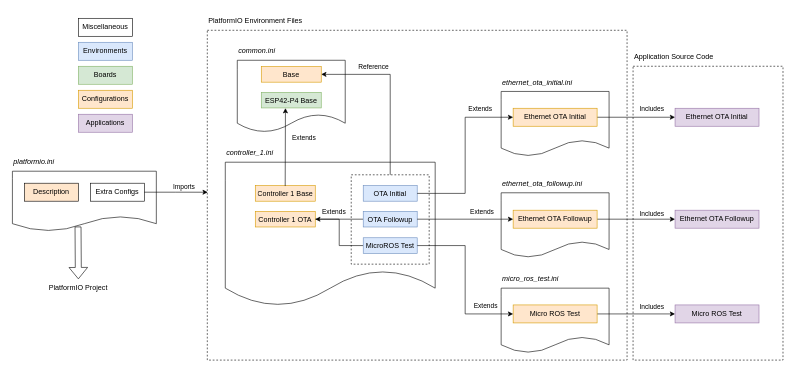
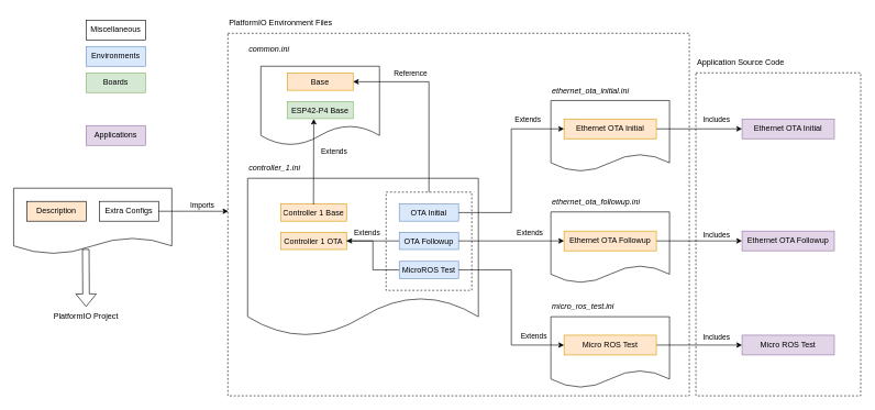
  <mxCell id="0" />
  <mxCell id="1" parent="0" />
  <mxCell id="2" value="" style="rounded=0;whiteSpace=wrap;html=1;fillColor=none;dashed=1;" vertex="1" parent="1"><mxGeometry x="345" y="50" width="700" height="550" as="geometry" /></mxCell>
  <mxCell id="3" value="" style="rounded=0;whiteSpace=wrap;html=1;fillColor=none;dashed=1;" vertex="1" parent="1"><mxGeometry x="1055" y="110" width="250" height="490" as="geometry" /></mxCell>
  <mxCell id="4" value="Environments" style="rounded=0;whiteSpace=wrap;html=1;fillColor=#dae8fc;strokeColor=#6c8ebf;" vertex="1" parent="1"><mxGeometry x="130" y="70" width="90" height="30" as="geometry" /></mxCell>
  <mxCell id="5" value="Boards" style="rounded=0;whiteSpace=wrap;html=1;fillColor=#d5e8d4;strokeColor=#82b366;" vertex="1" parent="1"><mxGeometry x="130" y="110" width="90" height="30" as="geometry" /></mxCell>
- <mxCell id="6" value="Configurations" style="rounded=0;whiteSpace=wrap;html=1;fillColor=#ffe6cc;strokeColor=#d79b00;" vertex="1" parent="1"><mxGeometry x="130" y="150" width="90" height="30" as="geometry" /></mxCell>
  <mxCell id="7" value="Miscellaneous" style="rounded=0;whiteSpace=wrap;html=1;" vertex="1" parent="1"><mxGeometry x="130" y="30" width="90" height="30" as="geometry" /></mxCell>
  <mxCell id="8" value="" style="shape=document;whiteSpace=wrap;html=1;boundedLbl=1;size=0.25;" vertex="1" parent="1"><mxGeometry x="375" y="270" width="350" height="240" as="geometry" /></mxCell>
  <mxCell id="9" value="Controller 1 Base" style="text;align=center;verticalAlign=top;spacingLeft=4;spacingRight=4;overflow=hidden;rotatable=0;points=[[0,0.5],[1,0.5]];portConstraint=eastwest;fillColor=#ffe6cc;strokeColor=#d79b00;" vertex="1" parent="1"><mxGeometry x="425" y="309" width="100" height="26" as="geometry" /></mxCell>
  <mxCell id="10" value="Controller 1 OTA" style="text;align=center;verticalAlign=top;spacingLeft=4;spacingRight=4;overflow=hidden;rotatable=0;points=[[0,0.5],[1,0.5]];portConstraint=eastwest;fillColor=#ffe6cc;strokeColor=#d79b00;" vertex="1" parent="1"><mxGeometry x="425" y="352" width="100" height="26" as="geometry" /></mxCell>
  <mxCell id="11" style="edgeStyle=orthogonalEdgeStyle;rounded=0;orthogonalLoop=1;jettySize=auto;html=1;exitX=0;exitY=0.5;exitDx=0;exitDy=0;entryX=1;entryY=0.5;entryDx=0;entryDy=0;" edge="1" parent="1" source="12" target="10"><mxGeometry relative="1" as="geometry" /></mxCell>
  <mxCell id="12" value="MicroROS Test" style="text;align=center;verticalAlign=top;spacingLeft=4;spacingRight=4;overflow=hidden;rotatable=0;points=[[0,0.5],[1,0.5]];portConstraint=eastwest;fillColor=#dae8fc;strokeColor=#6c8ebf;" vertex="1" parent="1"><mxGeometry x="605" y="396" width="90" height="26" as="geometry" /></mxCell>
  <mxCell id="13" style="edgeStyle=orthogonalEdgeStyle;rounded=0;orthogonalLoop=1;jettySize=auto;html=1;exitX=0;exitY=0.5;exitDx=0;exitDy=0;entryX=1;entryY=0.5;entryDx=0;entryDy=0;endArrow=none;" edge="1" parent="1" source="15" target="10"><mxGeometry relative="1" as="geometry" /></mxCell>
  <mxCell id="14" value="Extends" style="edgeLabel;html=1;align=center;verticalAlign=middle;resizable=0;points=[];" vertex="1" connectable="0" parent="13"><mxGeometry x="0.232" y="-2" relative="1" as="geometry"><mxPoint x="-1" y="-11" as="offset" /></mxGeometry></mxCell>
  <mxCell id="15" value="OTA Followup" style="text;align=center;verticalAlign=top;spacingLeft=4;spacingRight=4;overflow=hidden;rotatable=0;points=[[0,0.5],[1,0.5]];portConstraint=eastwest;fillColor=#dae8fc;strokeColor=#6c8ebf;" vertex="1" parent="1"><mxGeometry x="605" y="352" width="90" height="26" as="geometry" /></mxCell>
  <mxCell id="16" value="OTA Initial" style="text;align=center;verticalAlign=top;spacingLeft=4;spacingRight=4;overflow=hidden;rotatable=0;points=[[0,0.5],[1,0.5]];portConstraint=eastwest;fillColor=#dae8fc;strokeColor=#6c8ebf;" vertex="1" parent="1"><mxGeometry x="605" y="309" width="90" height="26" as="geometry" /></mxCell>
  <mxCell id="17" value="&lt;i&gt;controller_1.ini&lt;/i&gt;" style="text;html=1;align=left;verticalAlign=middle;whiteSpace=wrap;rounded=0;" vertex="1" parent="1"><mxGeometry x="375" y="240" width="90" height="30" as="geometry" /></mxCell>
  <mxCell id="18" value="" style="shape=document;whiteSpace=wrap;html=1;boundedLbl=1;size=0.25;" vertex="1" parent="1"><mxGeometry x="20" y="285" width="240" height="100" as="geometry" /></mxCell>
- <mxCell id="19" value="&lt;i&gt;platformio.ini&lt;/i&gt;" style="text;html=1;align=left;verticalAlign=middle;whiteSpace=wrap;rounded=0;" vertex="1" parent="1"><mxGeometry x="20" y="255" width="90" height="30" as="geometry" /></mxCell>
  <mxCell id="20" value="Description" style="rounded=0;whiteSpace=wrap;html=1;fillColor=#ffe6cc;" vertex="1" parent="1"><mxGeometry x="40" y="305" width="90" height="30" as="geometry" /></mxCell>
  <mxCell id="21" value="Extra Configs" style="rounded=0;whiteSpace=wrap;html=1;" vertex="1" parent="1"><mxGeometry x="150" y="305" width="90" height="30" as="geometry" /></mxCell>
  <mxCell id="22" value="Applications" style="rounded=0;whiteSpace=wrap;html=1;fillColor=#e1d5e7;strokeColor=#9673a6;" vertex="1" parent="1"><mxGeometry x="130" y="190" width="90" height="30" as="geometry" /></mxCell>
  <mxCell id="23" value="" style="shape=document;whiteSpace=wrap;html=1;boundedLbl=1;size=0.25;" vertex="1" parent="1"><mxGeometry x="835" y="152" width="180" height="108" as="geometry" /></mxCell>
  <mxCell id="24" value="&lt;i&gt;ethernet_ota_initial.ini&lt;/i&gt;" style="text;html=1;align=left;verticalAlign=middle;whiteSpace=wrap;rounded=0;" vertex="1" parent="1"><mxGeometry x="835" y="122" width="150" height="30" as="geometry" /></mxCell>
  <mxCell id="25" style="edgeStyle=orthogonalEdgeStyle;rounded=0;orthogonalLoop=1;jettySize=auto;html=1;exitX=1;exitY=0.5;exitDx=0;exitDy=0;entryX=0;entryY=0.5;entryDx=0;entryDy=0;" edge="1" parent="1" source="27" target="49"><mxGeometry relative="1" as="geometry"><mxPoint x="1125" y="195" as="targetPoint" /></mxGeometry></mxCell>
  <mxCell id="26" value="Includes" style="edgeLabel;html=1;align=center;verticalAlign=middle;resizable=0;points=[];" vertex="1" connectable="0" parent="25"><mxGeometry x="0.28" y="1" relative="1" as="geometry"><mxPoint x="7" y="-14" as="offset" /></mxGeometry></mxCell>
  <mxCell id="27" value="Ethernet OTA Initial" style="rounded=0;whiteSpace=wrap;html=1;fillColor=#ffe6cc;strokeColor=#d79b00;" vertex="1" parent="1"><mxGeometry x="855" y="180" width="140" height="30" as="geometry" /></mxCell>
  <mxCell id="28" style="edgeStyle=orthogonalEdgeStyle;rounded=0;orthogonalLoop=1;jettySize=auto;html=1;exitX=1;exitY=0.5;exitDx=0;exitDy=0;entryX=0;entryY=0.5;entryDx=0;entryDy=0;" edge="1" parent="1" source="16" target="27"><mxGeometry relative="1" as="geometry" /></mxCell>
  <mxCell id="29" value="Extends" style="edgeLabel;html=1;align=center;verticalAlign=middle;resizable=0;points=[];" vertex="1" connectable="0" parent="28"><mxGeometry x="0.69" y="1" relative="1" as="geometry"><mxPoint x="-12" y="-14" as="offset" /></mxGeometry></mxCell>
  <mxCell id="30" value="" style="shape=document;whiteSpace=wrap;html=1;boundedLbl=1;size=0.25;" vertex="1" parent="1"><mxGeometry x="835" y="321" width="180" height="108" as="geometry" /></mxCell>
  <mxCell id="31" value="&lt;i&gt;ethernet_ota_followup.ini&lt;/i&gt;" style="text;html=1;align=left;verticalAlign=middle;whiteSpace=wrap;rounded=0;" vertex="1" parent="1"><mxGeometry x="835" y="291" width="150" height="30" as="geometry" /></mxCell>
  <mxCell id="32" style="edgeStyle=orthogonalEdgeStyle;rounded=0;orthogonalLoop=1;jettySize=auto;html=1;exitX=1;exitY=0.5;exitDx=0;exitDy=0;entryX=0;entryY=0.5;entryDx=0;entryDy=0;" edge="1" parent="1" source="34" target="50"><mxGeometry relative="1" as="geometry" /></mxCell>
  <mxCell id="33" value="Includes" style="edgeLabel;html=1;align=center;verticalAlign=middle;resizable=0;points=[];" vertex="1" connectable="0" parent="32"><mxGeometry x="0.344" y="3" relative="1" as="geometry"><mxPoint x="3" y="-7" as="offset" /></mxGeometry></mxCell>
  <mxCell id="34" value="Ethernet OTA Followup" style="rounded=0;whiteSpace=wrap;html=1;fillColor=#ffe6cc;strokeColor=#d79b00;" vertex="1" parent="1"><mxGeometry x="855" y="350" width="140" height="30" as="geometry" /></mxCell>
  <mxCell id="35" style="edgeStyle=orthogonalEdgeStyle;rounded=0;orthogonalLoop=1;jettySize=auto;html=1;exitX=1;exitY=0.5;exitDx=0;exitDy=0;entryX=0;entryY=0.5;entryDx=0;entryDy=0;" edge="1" parent="1" source="15" target="34"><mxGeometry relative="1" as="geometry" /></mxCell>
  <mxCell id="36" value="Extends" style="edgeLabel;html=1;align=center;verticalAlign=middle;resizable=0;points=[];" vertex="1" connectable="0" parent="35"><mxGeometry x="0.28" y="1" relative="1" as="geometry"><mxPoint x="5" y="-12" as="offset" /></mxGeometry></mxCell>
  <mxCell id="37" value="" style="shape=document;whiteSpace=wrap;html=1;boundedLbl=1;size=0.25;" vertex="1" parent="1"><mxGeometry x="835" y="480" width="180" height="108" as="geometry" /></mxCell>
  <mxCell id="38" value="&lt;i&gt;micro_ros_test.ini&lt;/i&gt;" style="text;html=1;align=left;verticalAlign=middle;whiteSpace=wrap;rounded=0;" vertex="1" parent="1"><mxGeometry x="835" y="450" width="150" height="30" as="geometry" /></mxCell>
  <mxCell id="39" style="edgeStyle=orthogonalEdgeStyle;rounded=0;orthogonalLoop=1;jettySize=auto;html=1;exitX=1;exitY=0.5;exitDx=0;exitDy=0;entryX=0;entryY=0.5;entryDx=0;entryDy=0;" edge="1" parent="1" source="41" target="51"><mxGeometry relative="1" as="geometry" /></mxCell>
  <mxCell id="40" value="Includes" style="edgeLabel;html=1;align=center;verticalAlign=middle;resizable=0;points=[];" vertex="1" connectable="0" parent="39"><mxGeometry x="0.6" y="3" relative="1" as="geometry"><mxPoint x="-14" y="-10" as="offset" /></mxGeometry></mxCell>
  <mxCell id="41" value="Micro ROS Test" style="rounded=0;whiteSpace=wrap;html=1;fillColor=#ffe6cc;strokeColor=#d79b00;" vertex="1" parent="1"><mxGeometry x="855" y="508" width="140" height="30" as="geometry" /></mxCell>
  <mxCell id="42" style="edgeStyle=orthogonalEdgeStyle;rounded=0;orthogonalLoop=1;jettySize=auto;html=1;exitX=1;exitY=0.5;exitDx=0;exitDy=0;entryX=0;entryY=0.5;entryDx=0;entryDy=0;" edge="1" parent="1" source="12" target="41"><mxGeometry relative="1" as="geometry" /></mxCell>
  <mxCell id="43" value="Extends" style="edgeLabel;html=1;align=center;verticalAlign=middle;resizable=0;points=[];" vertex="1" connectable="0" parent="42"><mxGeometry x="0.709" y="3" relative="1" as="geometry"><mxPoint x="-7" y="-12" as="offset" /></mxGeometry></mxCell>
  <mxCell id="44" value="PlatformIO Environment Files" style="text;html=1;align=left;verticalAlign=middle;whiteSpace=wrap;rounded=0;" vertex="1" parent="1"><mxGeometry x="345" y="20" width="170" height="30" as="geometry" /></mxCell>
  <mxCell id="45" style="edgeStyle=orthogonalEdgeStyle;rounded=0;orthogonalLoop=1;jettySize=auto;html=1;exitX=1;exitY=0.5;exitDx=0;exitDy=0;entryX=0.001;entryY=0.491;entryDx=0;entryDy=0;entryPerimeter=0;" edge="1" parent="1" source="21" target="2"><mxGeometry relative="1" as="geometry" /></mxCell>
  <mxCell id="46" value="Imports" style="edgeLabel;html=1;align=center;verticalAlign=middle;resizable=0;points=[];" vertex="1" connectable="0" parent="45"><mxGeometry x="0.265" y="-1" relative="1" as="geometry"><mxPoint x="-1" y="-11" as="offset" /></mxGeometry></mxCell>
  <mxCell id="47" value="" style="rounded=0;whiteSpace=wrap;html=1;fillColor=none;dashed=1;strokeColor=#000000;" vertex="1" parent="1"><mxGeometry x="585" y="291" width="130" height="149" as="geometry" /></mxCell>
  <mxCell id="48" value="Application Source Code" style="text;html=1;align=left;verticalAlign=middle;whiteSpace=wrap;rounded=0;" vertex="1" parent="1"><mxGeometry x="1055" y="80" width="170" height="30" as="geometry" /></mxCell>
  <mxCell id="49" value="Ethernet OTA Initial" style="rounded=0;whiteSpace=wrap;html=1;fillColor=#e1d5e7;strokeColor=#9673a6;" vertex="1" parent="1"><mxGeometry x="1125" y="180" width="140" height="30" as="geometry" /></mxCell>
  <mxCell id="50" value="Ethernet OTA Followup" style="rounded=0;whiteSpace=wrap;html=1;fillColor=#e1d5e7;strokeColor=#9673a6;" vertex="1" parent="1"><mxGeometry x="1125" y="350" width="140" height="30" as="geometry" /></mxCell>
  <mxCell id="51" value="Micro ROS Test" style="rounded=0;whiteSpace=wrap;html=1;fillColor=#e1d5e7;strokeColor=#9673a6;" vertex="1" parent="1"><mxGeometry x="1125" y="508" width="140" height="30" as="geometry" /></mxCell>
  <mxCell id="52" value="" style="shape=flexArrow;endArrow=classic;html=1;rounded=0;exitX=0.456;exitY=0.924;exitDx=0;exitDy=0;exitPerimeter=0;entryX=0.5;entryY=0;entryDx=0;entryDy=0;" edge="1" parent="1" source="18" target="53"><mxGeometry width="50" height="50" relative="1" as="geometry"><mxPoint x="620" y="305" as="sourcePoint" /><mxPoint x="129" y="455" as="targetPoint" /></mxGeometry></mxCell>
  <mxCell id="53" value="&amp;nbsp;PlatformIO Project&amp;nbsp;" style="text;html=1;align=center;verticalAlign=middle;whiteSpace=wrap;rounded=0;" vertex="1" parent="1"><mxGeometry x="70" y="465" width="120" height="30" as="geometry" /></mxCell>
  <mxCell id="54" value="" style="shape=document;whiteSpace=wrap;html=1;boundedLbl=1;size=0.25;" vertex="1" parent="1"><mxGeometry x="395" y="100" width="180" height="120" as="geometry" /></mxCell>
  <mxCell id="55" value="Base" style="text;align=center;verticalAlign=top;spacingLeft=4;spacingRight=4;overflow=hidden;rotatable=0;points=[[0,0.5],[1,0.5]];portConstraint=eastwest;fillColor=#ffe6cc;strokeColor=#d79b00;" vertex="1" parent="1"><mxGeometry x="435" y="110.5" width="100" height="26" as="geometry" /></mxCell>
  <mxCell id="56" value="ESP42-P4 Base" style="text;align=center;verticalAlign=top;spacingLeft=4;spacingRight=4;overflow=hidden;rotatable=0;points=[[0,0.5],[1,0.5]];portConstraint=eastwest;fillColor=#d5e8d4;strokeColor=#82b366;" vertex="1" parent="1"><mxGeometry x="435" y="153.5" width="100" height="26" as="geometry" /></mxCell>
- <mxCell id="57" value="&lt;i&gt;common.ini&lt;/i&gt;" style="text;html=1;align=left;verticalAlign=middle;whiteSpace=wrap;rounded=0;" vertex="1" parent="1"><mxGeometry x="395" y="70" width="90" height="30" as="geometry" /></mxCell>
+ <mxCell id="57" value="&lt;i&gt;common.ini&lt;/i&gt;" style="text;html=1;align=left;verticalAlign=middle;whiteSpace=wrap;rounded=0;" vertex="1" parent="1"><mxGeometry x="375" y="60" width="90" height="30" as="geometry" /></mxCell>
  <mxCell id="58" value="" style="endArrow=classic;html=1;rounded=0;exitX=0.499;exitY=0.029;exitDx=0;exitDy=0;exitPerimeter=0;entryX=0.403;entryY=1.014;entryDx=0;entryDy=0;entryPerimeter=0;" edge="1" parent="1" source="9" target="56"><mxGeometry width="50" height="50" relative="1" as="geometry"><mxPoint x="475" y="280" as="sourcePoint" /><mxPoint x="525" y="230" as="targetPoint" /></mxGeometry></mxCell>
  <mxCell id="59" value="Extends" style="edgeLabel;html=1;align=center;verticalAlign=middle;resizable=0;points=[];" vertex="1" connectable="0" parent="58"><mxGeometry x="0.323" y="2" relative="1" as="geometry"><mxPoint x="32" y="6" as="offset" /></mxGeometry></mxCell>
  <mxCell id="60" style="edgeStyle=orthogonalEdgeStyle;rounded=0;orthogonalLoop=1;jettySize=auto;html=1;exitX=0.5;exitY=0;exitDx=0;exitDy=0;entryX=1;entryY=0.5;entryDx=0;entryDy=0;" edge="1" parent="1" source="47" target="55"><mxGeometry relative="1" as="geometry" /></mxCell>
  <mxCell id="61" value="Reference" style="edgeLabel;html=1;align=center;verticalAlign=middle;resizable=0;points=[];" vertex="1" connectable="0" parent="60"><mxGeometry x="0.385" y="-1" relative="1" as="geometry"><mxPoint y="-12" as="offset" /></mxGeometry></mxCell>
